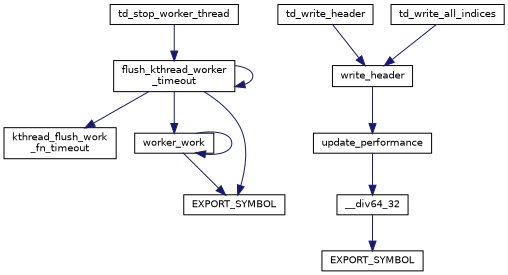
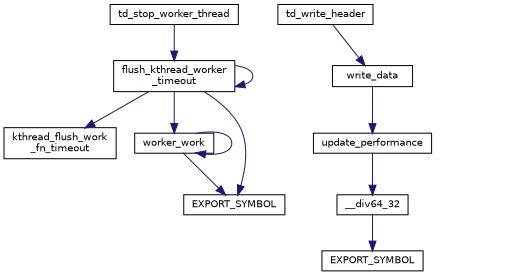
  digraph {
    rankdir=TB
    node [color=black fillcolor=white fontname=Helvetica fontsize=10 shape=record style=filled]
    edge [color=midnightblue fontname=Helvetica fontsize=10 labelfontname=Helvetica labelfontsize=10 style=solid]
    n1 [height=0.2 label=td_stop_worker_thread width=0.4]
    n2 [height=0.2 label="flush_kthread_worker\l_timeout" width=0.4]
    n3 [height=0.2 label=td_write_header width=0.4]
-   n4 [height=0.2 label=write_header width=0.4]
-   n5 [height=0.2 label=td_write_all_indices width=0.4]
+   n4 [height=0.2 label=write_data width=0.4]
    n6 [height=0.2 label="kthread_flush_work\l_fn_timeout" width=0.4]
    n7 [height=0.2 label=worker_work width=0.4]
    n8 [height=0.2 label=EXPORT_SYMBOL width=0.4]
    n9 [height=0.2 label=update_performance width=0.4]
    n10 [height=0.2 label=__div64_32 width=0.4]
    n11 [height=0.2 label=EXPORT_SYMBOL width=0.4]
    n1 -> n2
    n2 -> n2
    n2 -> n6
    n2 -> n7
    n2 -> n8
    n3 -> n4
    n4 -> n9
-   n5 -> n4
    n7 -> n7
    n7 -> n8
    n9 -> n10
    n10 -> n11
  }
